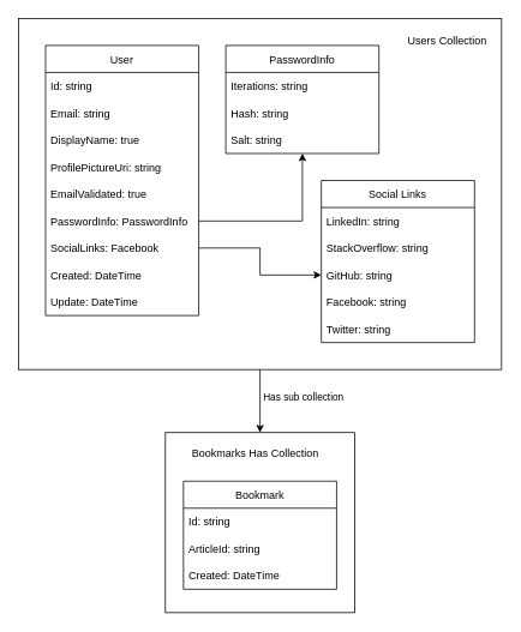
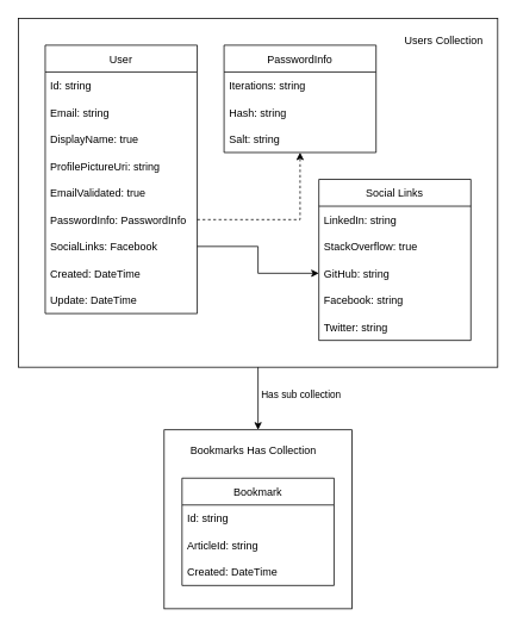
  <mxCell id="0" />
  <mxCell id="1" parent="0" />
  <mxCell id="2" style="edgeStyle=orthogonalEdgeStyle;rounded=0;orthogonalLoop=1;jettySize=auto;html=1;exitX=0.5;exitY=1;exitDx=0;exitDy=0;entryX=0.5;entryY=0;entryDx=0;entryDy=0;" parent="1" source="15" target="30" edge="1"><mxGeometry relative="1" as="geometry" /></mxCell>
  <mxCell id="3" value="Has sub collection" style="edgeLabel;html=1;align=center;verticalAlign=middle;resizable=0;points=[];labelBackgroundColor=none;" parent="2" vertex="1" connectable="0"><mxGeometry x="-0.02" y="-3" relative="1" as="geometry"><mxPoint x="50" y="-4" as="offset" /></mxGeometry></mxCell>
  <mxCell id="4" value="" style="group" parent="1" vertex="1" connectable="0"><mxGeometry x="20" y="20" width="536" height="390" as="geometry" /></mxCell>
  <mxCell id="5" value="User" style="swimlane;fontStyle=0;childLayout=stackLayout;horizontal=1;startSize=30;horizontalStack=0;resizeParent=1;resizeParentMax=0;resizeLast=0;collapsible=1;marginBottom=0;fillStyle=auto;swimlaneLine=1;glass=0;" parent="4" vertex="1"><mxGeometry x="30" y="30" width="170" height="300" as="geometry"><mxRectangle x="150" y="170" width="70" height="30" as="alternateBounds" /></mxGeometry></mxCell>
  <mxCell id="6" value="Id: string" style="text;strokeColor=none;fillColor=none;align=left;verticalAlign=middle;spacingLeft=4;spacingRight=4;overflow=hidden;points=[[0,0.5],[1,0.5]];portConstraint=eastwest;rotatable=0;" parent="5" vertex="1"><mxGeometry y="30" width="170" height="30" as="geometry" /></mxCell>
  <mxCell id="7" value="Email: string" style="text;strokeColor=none;fillColor=none;align=left;verticalAlign=middle;spacingLeft=4;spacingRight=4;overflow=hidden;points=[[0,0.5],[1,0.5]];portConstraint=eastwest;rotatable=0;" parent="5" vertex="1"><mxGeometry y="60" width="170" height="30" as="geometry" /></mxCell>
  <mxCell id="8" value="DisplayName: true" style="text;strokeColor=none;fillColor=none;align=left;verticalAlign=middle;spacingLeft=4;spacingRight=4;overflow=hidden;points=[[0,0.5],[1,0.5]];portConstraint=eastwest;rotatable=0;" parent="5" vertex="1"><mxGeometry y="90" width="170" height="30" as="geometry" /></mxCell>
  <mxCell id="9" value="ProfilePictureUri: string" style="text;strokeColor=none;fillColor=none;align=left;verticalAlign=middle;spacingLeft=4;spacingRight=4;overflow=hidden;points=[[0,0.5],[1,0.5]];portConstraint=eastwest;rotatable=0;" parent="5" vertex="1"><mxGeometry y="120" width="170" height="30" as="geometry" /></mxCell>
  <mxCell id="10" value="EmailValidated: true" style="text;strokeColor=none;fillColor=none;align=left;verticalAlign=middle;spacingLeft=4;spacingRight=4;overflow=hidden;points=[[0,0.5],[1,0.5]];portConstraint=eastwest;rotatable=0;" parent="5" vertex="1"><mxGeometry y="150" width="170" height="30" as="geometry" /></mxCell>
  <mxCell id="11" value="PasswordInfo: PasswordInfo" style="text;strokeColor=none;fillColor=none;align=left;verticalAlign=middle;spacingLeft=4;spacingRight=4;overflow=hidden;points=[[0,0.5],[1,0.5]];portConstraint=eastwest;rotatable=0;" parent="5" vertex="1"><mxGeometry y="180" width="170" height="30" as="geometry" /></mxCell>
  <mxCell id="12" value="SocialLinks: Facebook" style="text;strokeColor=none;fillColor=none;align=left;verticalAlign=middle;spacingLeft=4;spacingRight=4;overflow=hidden;points=[[0,0.5],[1,0.5]];portConstraint=eastwest;rotatable=0;" parent="5" vertex="1"><mxGeometry y="210" width="170" height="30" as="geometry" /></mxCell>
  <mxCell id="13" value="Created: DateTime" style="text;strokeColor=none;fillColor=none;align=left;verticalAlign=middle;spacingLeft=4;spacingRight=4;overflow=hidden;points=[[0,0.5],[1,0.5]];portConstraint=eastwest;rotatable=0;" parent="5" vertex="1"><mxGeometry y="240" width="170" height="30" as="geometry" /></mxCell>
  <mxCell id="14" value="Update: DateTime" style="text;strokeColor=none;fillColor=none;align=left;verticalAlign=middle;spacingLeft=4;spacingRight=4;overflow=hidden;points=[[0,0.5],[1,0.5]];portConstraint=eastwest;rotatable=0;" parent="5" vertex="1"><mxGeometry y="270" width="170" height="30" as="geometry" /></mxCell>
  <mxCell id="15" value="" style="rounded=0;whiteSpace=wrap;html=1;glass=0;fillStyle=auto;fillColor=none;" parent="4" vertex="1"><mxGeometry width="536" height="390" as="geometry" /></mxCell>
  <mxCell id="16" value="PasswordInfo" style="swimlane;fontStyle=0;childLayout=stackLayout;horizontal=1;startSize=30;horizontalStack=0;resizeParent=1;resizeParentMax=0;resizeLast=0;collapsible=1;marginBottom=0;fillStyle=auto;swimlaneLine=1;glass=0;" parent="4" vertex="1"><mxGeometry x="230" y="30" width="170" height="120" as="geometry"><mxRectangle x="230" y="30" width="90" height="30" as="alternateBounds" /></mxGeometry></mxCell>
  <mxCell id="17" value="Iterations: string" style="text;strokeColor=none;fillColor=none;align=left;verticalAlign=middle;spacingLeft=4;spacingRight=4;overflow=hidden;points=[[0,0.5],[1,0.5]];portConstraint=eastwest;rotatable=0;" parent="16" vertex="1"><mxGeometry y="30" width="170" height="30" as="geometry" /></mxCell>
  <mxCell id="18" value="Hash: string" style="text;strokeColor=none;fillColor=none;align=left;verticalAlign=middle;spacingLeft=4;spacingRight=4;overflow=hidden;points=[[0,0.5],[1,0.5]];portConstraint=eastwest;rotatable=0;" parent="16" vertex="1"><mxGeometry y="60" width="170" height="30" as="geometry" /></mxCell>
  <mxCell id="19" value="Salt: string" style="text;strokeColor=none;fillColor=none;align=left;verticalAlign=middle;spacingLeft=4;spacingRight=4;overflow=hidden;points=[[0,0.5],[1,0.5]];portConstraint=eastwest;rotatable=0;" parent="16" vertex="1"><mxGeometry y="90" width="170" height="30" as="geometry" /></mxCell>
  <mxCell id="20" value="Social Links" style="swimlane;fontStyle=0;childLayout=stackLayout;horizontal=1;startSize=30;horizontalStack=0;resizeParent=1;resizeParentMax=0;resizeLast=0;collapsible=1;marginBottom=0;fillStyle=auto;swimlaneLine=1;glass=0;" parent="4" vertex="1"><mxGeometry x="336" y="180" width="170" height="180" as="geometry"><mxRectangle x="340" y="165" width="90" height="30" as="alternateBounds" /></mxGeometry></mxCell>
  <mxCell id="21" value="LinkedIn: string" style="text;strokeColor=none;fillColor=none;align=left;verticalAlign=middle;spacingLeft=4;spacingRight=4;overflow=hidden;points=[[0,0.5],[1,0.5]];portConstraint=eastwest;rotatable=0;" parent="20" vertex="1"><mxGeometry y="30" width="170" height="30" as="geometry" /></mxCell>
- <mxCell id="22" value="StackOverflow: string" style="text;strokeColor=none;fillColor=none;align=left;verticalAlign=middle;spacingLeft=4;spacingRight=4;overflow=hidden;points=[[0,0.5],[1,0.5]];portConstraint=eastwest;rotatable=0;" parent="20" vertex="1"><mxGeometry y="60" width="170" height="30" as="geometry" /></mxCell>
+ <mxCell id="22" value="StackOverflow: true" style="text;strokeColor=none;fillColor=none;align=left;verticalAlign=middle;spacingLeft=4;spacingRight=4;overflow=hidden;points=[[0,0.5],[1,0.5]];portConstraint=eastwest;rotatable=0;" parent="20" vertex="1"><mxGeometry y="60" width="170" height="30" as="geometry" /></mxCell>
  <mxCell id="23" value="GitHub: string" style="text;strokeColor=none;fillColor=none;align=left;verticalAlign=middle;spacingLeft=4;spacingRight=4;overflow=hidden;points=[[0,0.5],[1,0.5]];portConstraint=eastwest;rotatable=0;" parent="20" vertex="1"><mxGeometry y="90" width="170" height="30" as="geometry" /></mxCell>
  <mxCell id="24" value="Facebook: string" style="text;strokeColor=none;fillColor=none;align=left;verticalAlign=middle;spacingLeft=4;spacingRight=4;overflow=hidden;points=[[0,0.5],[1,0.5]];portConstraint=eastwest;rotatable=0;" parent="20" vertex="1"><mxGeometry y="120" width="170" height="30" as="geometry" /></mxCell>
  <mxCell id="25" value="Twitter: string" style="text;strokeColor=none;fillColor=none;align=left;verticalAlign=middle;spacingLeft=4;spacingRight=4;overflow=hidden;points=[[0,0.5],[1,0.5]];portConstraint=eastwest;rotatable=0;" parent="20" vertex="1"><mxGeometry y="150" width="170" height="30" as="geometry" /></mxCell>
- <mxCell id="26" style="edgeStyle=orthogonalEdgeStyle;rounded=0;orthogonalLoop=1;jettySize=auto;html=1;entryX=0.5;entryY=1;entryDx=0;entryDy=0;" parent="4" source="11" target="16" edge="1"><mxGeometry relative="1" as="geometry" /></mxCell>
+ <mxCell id="26" style="edgeStyle=orthogonalEdgeStyle;rounded=0;orthogonalLoop=1;jettySize=auto;html=1;entryX=0.5;entryY=1;entryDx=0;entryDy=0;dashed=1;" parent="4" source="11" target="16" edge="1"><mxGeometry relative="1" as="geometry" /></mxCell>
  <mxCell id="27" style="edgeStyle=orthogonalEdgeStyle;rounded=0;orthogonalLoop=1;jettySize=auto;html=1;entryX=0;entryY=0.5;entryDx=0;entryDy=0;" parent="4" source="12" target="23" edge="1"><mxGeometry relative="1" as="geometry" /></mxCell>
  <mxCell id="28" value="Users Collection" style="text;html=1;strokeColor=none;fillColor=none;align=center;verticalAlign=middle;whiteSpace=wrap;rounded=0;glass=0;fillStyle=auto;" parent="4" vertex="1"><mxGeometry x="426" y="10" width="100" height="30" as="geometry" /></mxCell>
  <mxCell id="29" value="" style="group" parent="1" vertex="1" connectable="0"><mxGeometry x="183" y="480" width="210" height="200" as="geometry" /></mxCell>
  <mxCell id="30" value="" style="rounded=0;whiteSpace=wrap;html=1;glass=0;fillStyle=auto;fillColor=none;" parent="29" vertex="1"><mxGeometry width="210" height="200" as="geometry" /></mxCell>
  <mxCell id="31" value="Bookmark" style="swimlane;fontStyle=0;childLayout=stackLayout;horizontal=1;startSize=30;horizontalStack=0;resizeParent=1;resizeParentMax=0;resizeLast=0;collapsible=1;marginBottom=0;fillStyle=auto;swimlaneLine=1;glass=0;" parent="29" vertex="1"><mxGeometry x="20" y="54" width="170" height="120" as="geometry"><mxRectangle x="20" y="54" width="70" height="30" as="alternateBounds" /></mxGeometry></mxCell>
  <mxCell id="32" value="Id: string" style="text;strokeColor=none;fillColor=none;align=left;verticalAlign=middle;spacingLeft=4;spacingRight=4;overflow=hidden;points=[[0,0.5],[1,0.5]];portConstraint=eastwest;rotatable=0;" parent="31" vertex="1"><mxGeometry y="30" width="170" height="30" as="geometry" /></mxCell>
  <mxCell id="33" value="ArticleId: string" style="text;strokeColor=none;fillColor=none;align=left;verticalAlign=middle;spacingLeft=4;spacingRight=4;overflow=hidden;points=[[0,0.5],[1,0.5]];portConstraint=eastwest;rotatable=0;" parent="31" vertex="1"><mxGeometry y="60" width="170" height="30" as="geometry" /></mxCell>
  <mxCell id="34" value="Created: DateTime" style="text;strokeColor=none;fillColor=none;align=left;verticalAlign=middle;spacingLeft=4;spacingRight=4;overflow=hidden;points=[[0,0.5],[1,0.5]];portConstraint=eastwest;rotatable=0;" parent="31" vertex="1"><mxGeometry y="90" width="170" height="30" as="geometry" /></mxCell>
  <mxCell id="35" value="Bookmarks Has Collection" style="text;html=1;strokeColor=none;fillColor=none;align=center;verticalAlign=middle;whiteSpace=wrap;rounded=0;glass=0;fillStyle=auto;" parent="29" vertex="1"><mxGeometry x="20" y="9" width="160" height="30" as="geometry" /></mxCell>
